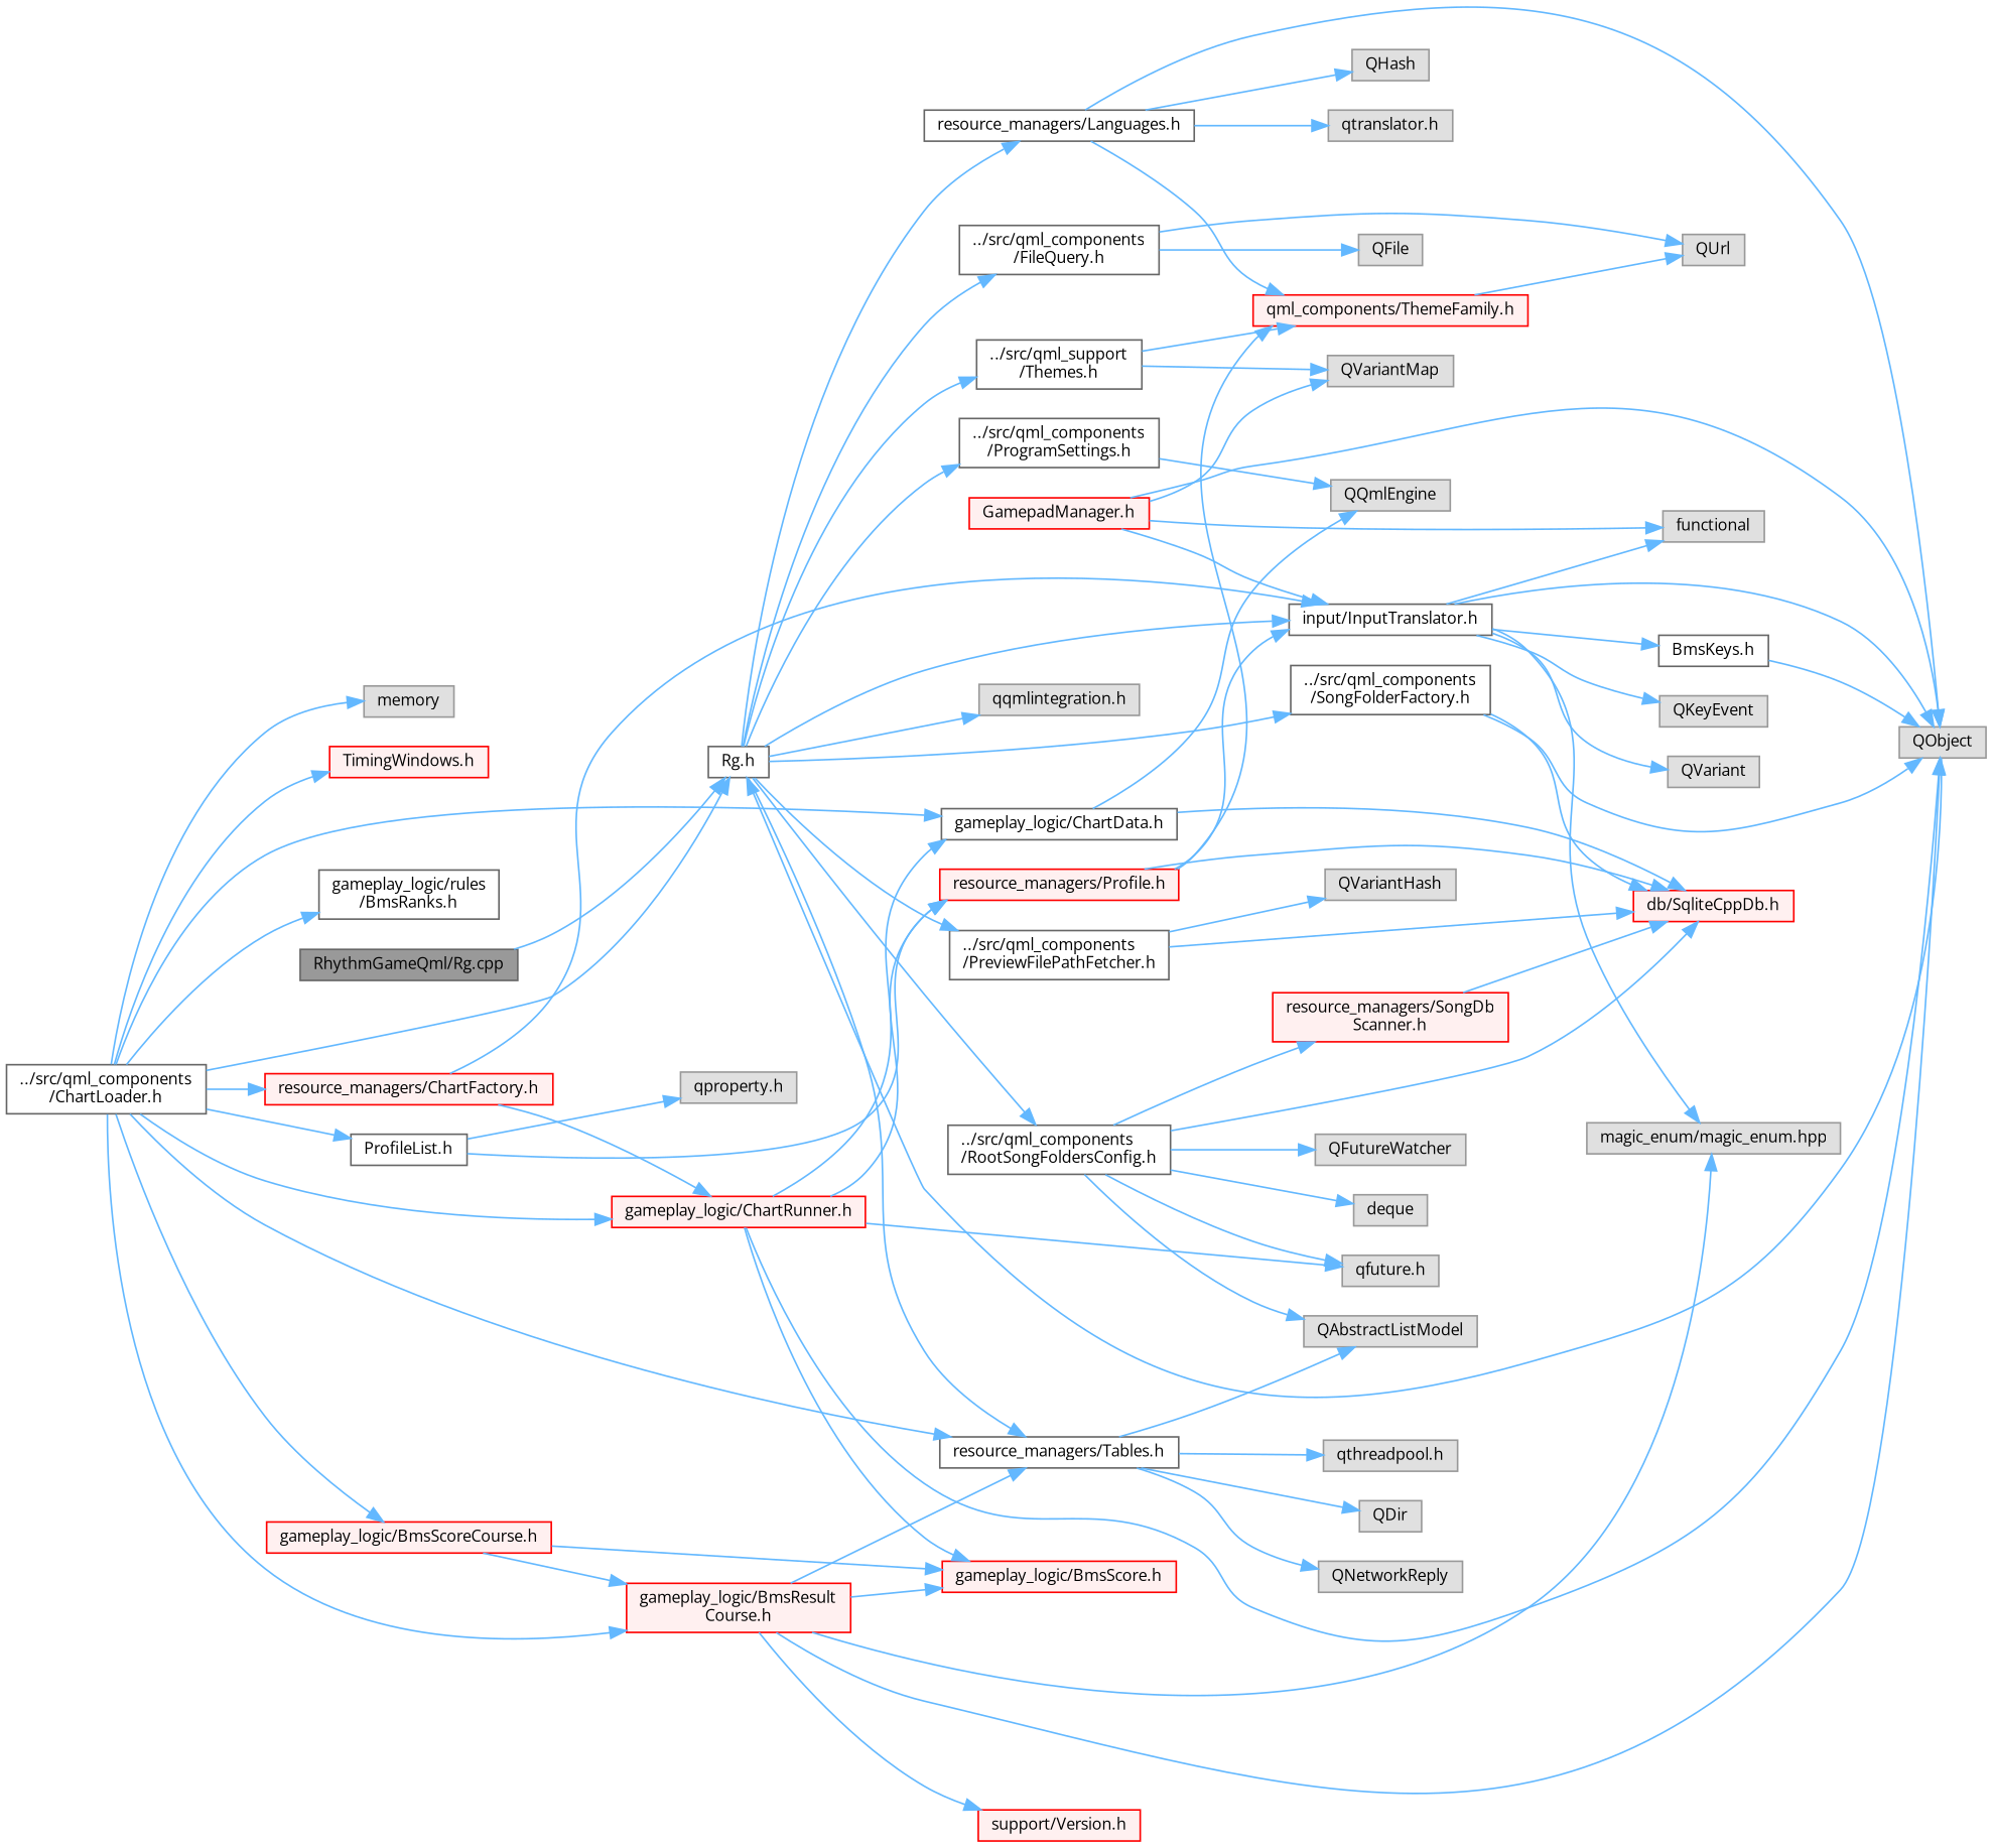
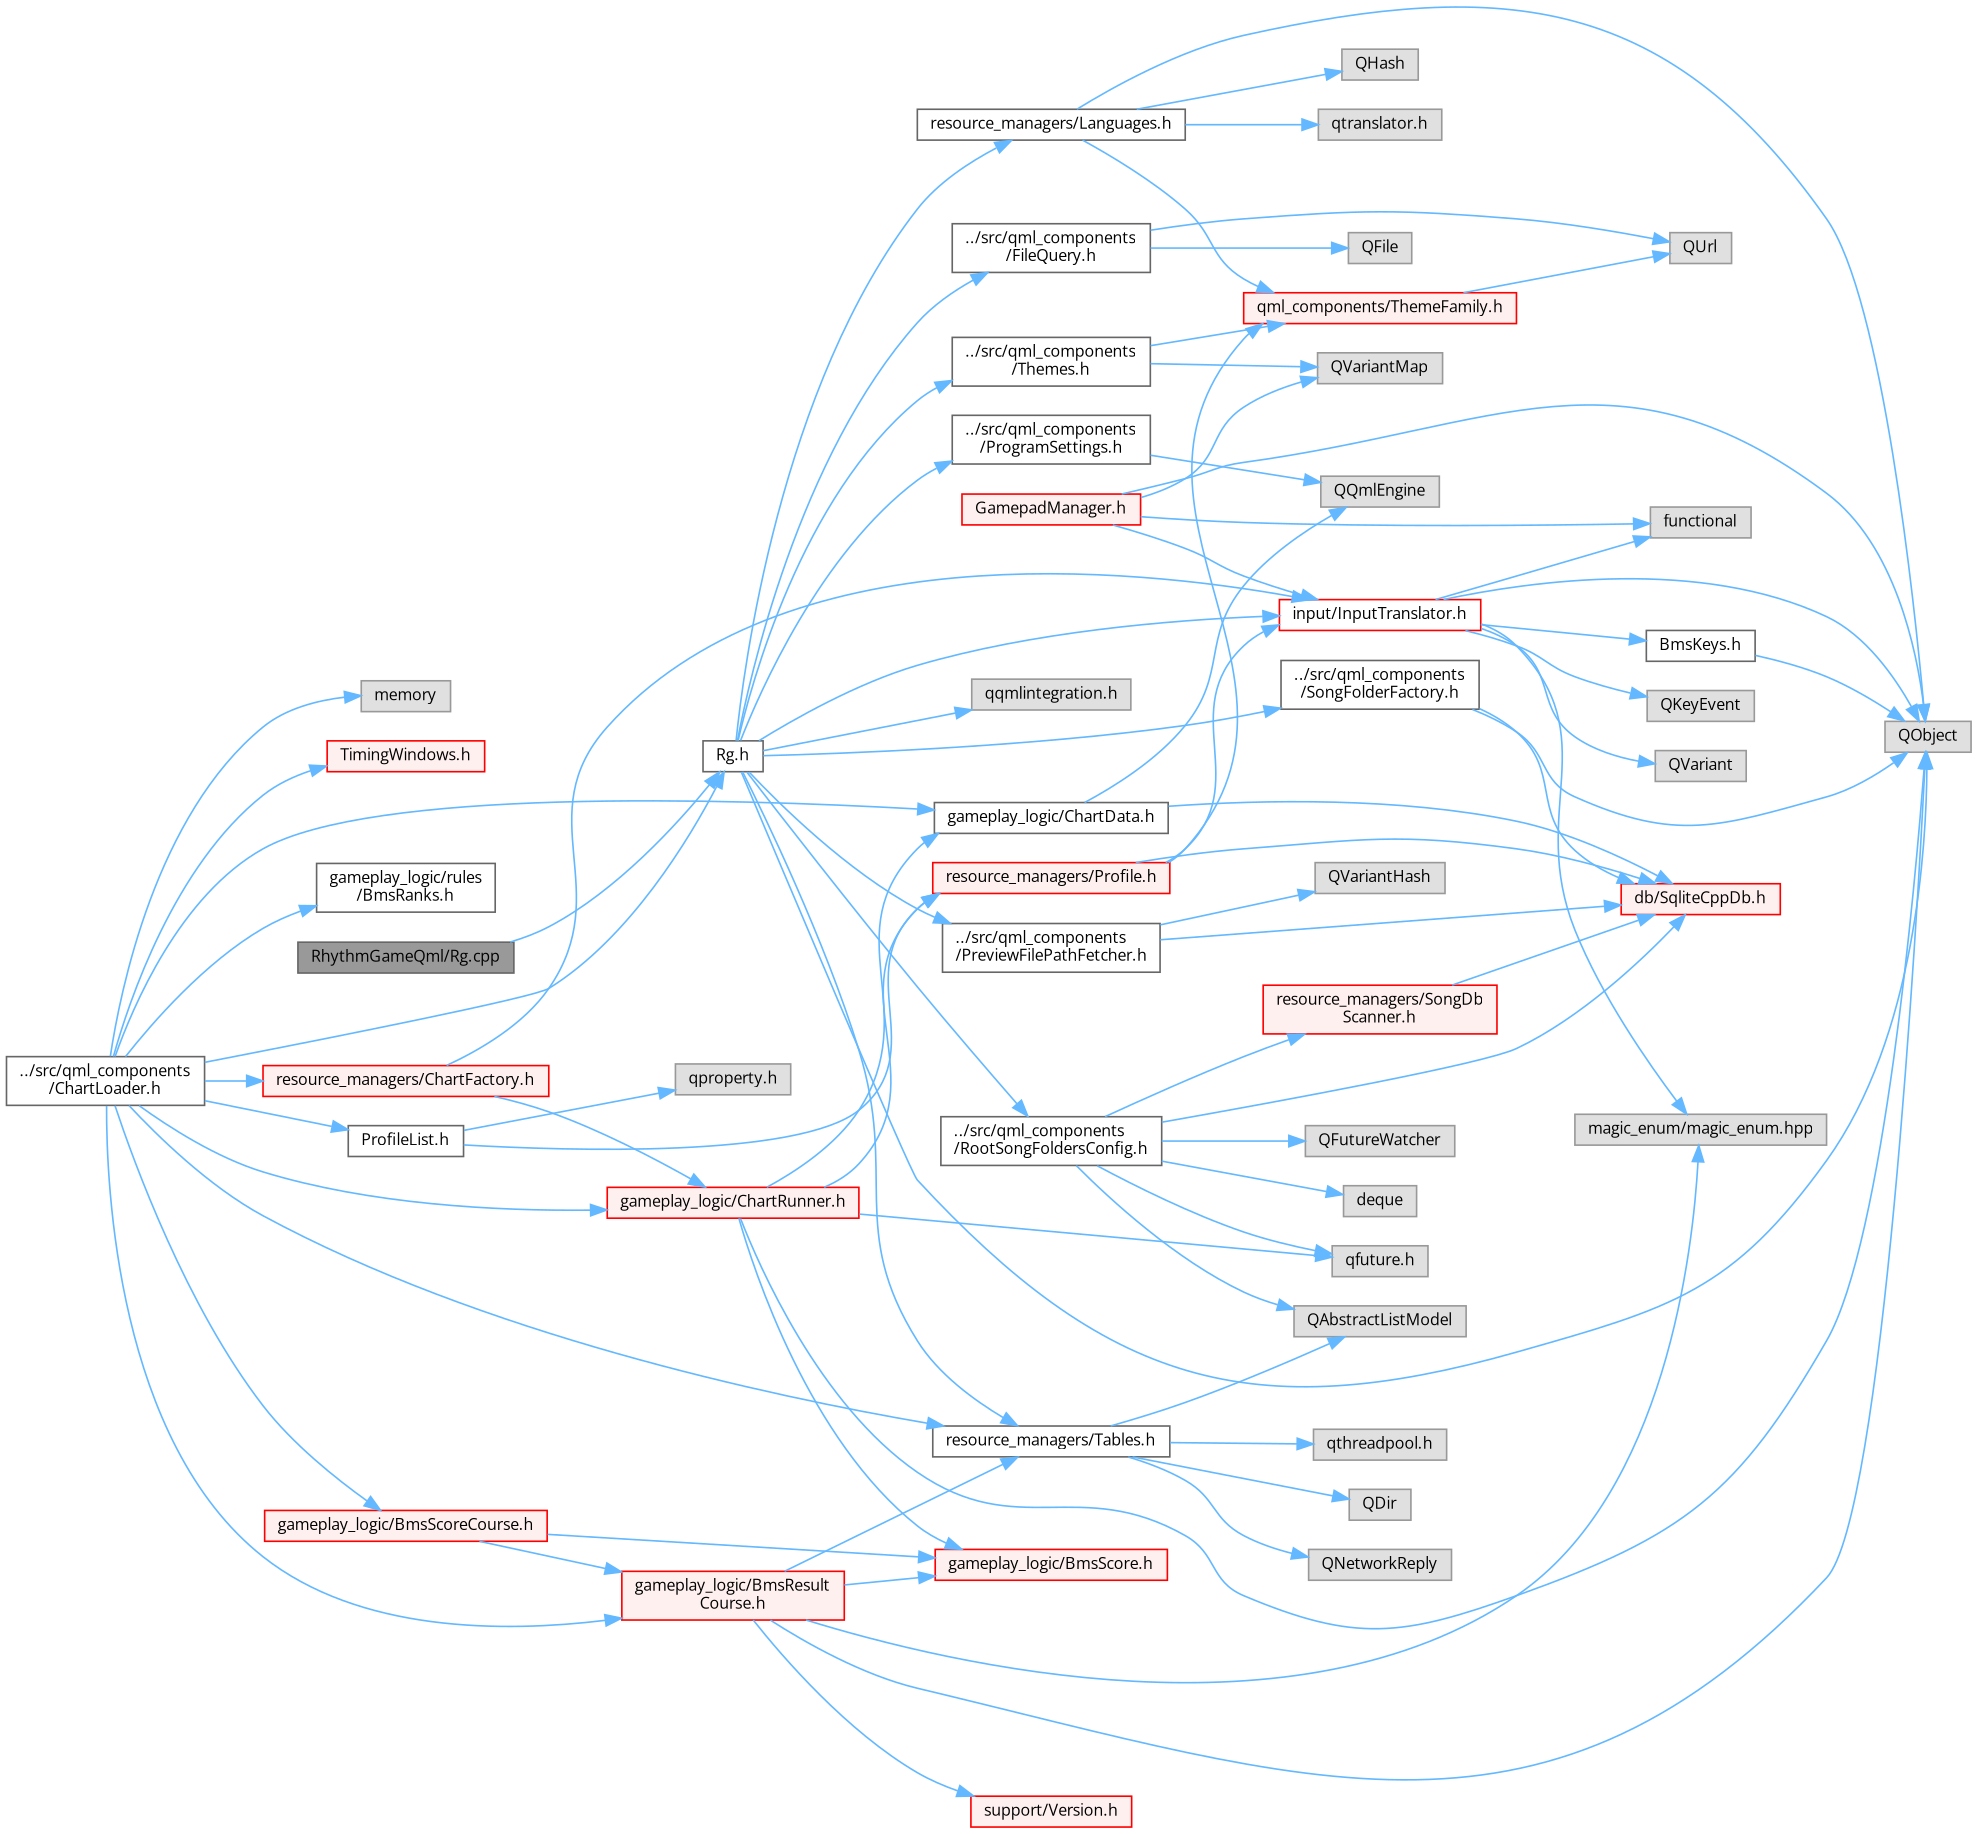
  digraph {
    fontname="Open Sans"
    rankdir=LR
    node [color=grey60 fillcolor="#E0E0E0" fontname="Open Sans" fontsize=10 shape=box style=filled]
    edge [color=steelblue1 fontname="Open Sans" fontsize=10 labelfontname=Helvetica labelfontsize=10 style=solid]
    n1 [color=gray40 fillcolor=grey60 fontcolor=black height=0.2 label="RhythmGameQml/Rg.cpp" width=0.4]
    n2 [color=grey40 fillcolor=white height=0.2 label="Rg.h" width=0.4]
-   n3 [color=grey40 fillcolor=white height=0.2 label="input/InputTranslator.h" width=0.4]
+   n3 [color=red fillcolor=white height=0.2 label="input/InputTranslator.h" width=0.4]
    n4 [height=0.2 label=QObject width=0.4]
    n5 [color=grey40 fillcolor=white height=0.2 label="resource_managers/Tables.h" width=0.4]
    n6 [color=grey40 fillcolor=white height=0.2 label="../src/qml_components\l/FileQuery.h" width=0.4]
    n7 [color=grey40 fillcolor=white height=0.2 label="../src/qml_components\l/PreviewFilePathFetcher.h" width=0.4]
    n8 [color=grey40 fillcolor=white height=0.2 label="../src/qml_components\l/ProgramSettings.h" width=0.4]
    n9 [color=grey40 fillcolor=white height=0.2 label="../src/qml_components\l/RootSongFoldersConfig.h" width=0.4]
    n10 [color=grey40 fillcolor=white height=0.2 label="../src/qml_components\l/SongFolderFactory.h" width=0.4]
-   n11 [color=grey40 fillcolor=white height=0.2 label="../src/qml_support\l/Themes.h" width=0.4]
+   n11 [color=grey40 fillcolor=white height=0.2 label="../src/qml_components\l/Themes.h" width=0.4]
    n12 [color=grey40 fillcolor=white height=0.2 label="resource_managers/Languages.h" width=0.4]
    n13 [height=0.2 label="qqmlintegration.h" width=0.4]
    n14 [color=grey40 fillcolor=white height=0.2 label="../src/qml_components\l/ChartLoader.h" width=0.4]
    n15 [color=grey40 fillcolor=white height=0.2 label="ProfileList.h" width=0.4]
    n16 [color=red fillcolor="#FFF0F0" height=0.2 label="gameplay_logic/BmsResult\lCourse.h" width=0.4]
    n17 [color=red fillcolor="#FFF0F0" height=0.2 label="gameplay_logic/BmsScoreCourse.h" width=0.4]
    n18 [height=0.2 label=memory width=0.4]
    n19 [color=grey40 fillcolor=white height=0.2 label="gameplay_logic/ChartData.h" width=0.4]
    n20 [color=red fillcolor="#FFF0F0" height=0.2 label="gameplay_logic/ChartRunner.h" width=0.4]
    n21 [color=red fillcolor="#FFF0F0" height=0.2 label="resource_managers/ChartFactory.h" width=0.4]
    n22 [color=red fillcolor="#FFF0F0" height=0.2 label="TimingWindows.h" width=0.4]
    n23 [color=grey40 fillcolor=white height=0.2 label="gameplay_logic/rules\l/BmsRanks.h" width=0.4]
    n24 [color=grey40 fillcolor=white height=0.2 label="BmsKeys.h" width=0.4]
    n25 [height=0.2 label=functional width=0.4]
    n26 [height=0.2 label=QKeyEvent width=0.4]
    n27 [height=0.2 label=QVariant width=0.4]
    n28 [height=0.2 label="magic_enum/magic_enum.hpp" width=0.4]
    n29 [height=0.2 label=QAbstractListModel width=0.4]
    n30 [height=0.2 label=QDir width=0.4]
    n31 [height=0.2 label=QNetworkReply width=0.4]
    n32 [height=0.2 label="qthreadpool.h" width=0.4]
    n33 [height=0.2 label=QUrl width=0.4]
    n34 [height=0.2 label=QFile width=0.4]
    n35 [color=red fillcolor="#FFF0F0" height=0.2 label="db/SqliteCppDb.h" width=0.4]
    n36 [height=0.2 label=QVariantHash width=0.4]
    n37 [height=0.2 label=QQmlEngine width=0.4]
    n38 [height=0.2 label="qfuture.h" width=0.4]
    n39 [color=red fillcolor="#FFF0F0" height=0.2 label="resource_managers/SongDb\lScanner.h" width=0.4]
    n40 [height=0.2 label=QFutureWatcher width=0.4]
    n41 [height=0.2 label=deque width=0.4]
    n42 [color=red fillcolor="#FFF0F0" height=0.2 label="qml_components/ThemeFamily.h" width=0.4]
    n43 [height=0.2 label=QVariantMap width=0.4]
    n44 [height=0.2 label=QHash width=0.4]
    n45 [height=0.2 label="qtranslator.h" width=0.4]
    n46 [color=red fillcolor="#FFF0F0" height=0.2 label="resource_managers/Profile.h" width=0.4]
    n47 [height=0.2 label="qproperty.h" width=0.4]
    n48 [color=red fillcolor="#FFF0F0" height=0.2 label="gameplay_logic/BmsScore.h" width=0.4]
    n49 [color=red fillcolor="#FFF0F0" height=0.2 label="support/Version.h" width=0.4]
    n50 [color=red fillcolor="#FFF0F0" height=0.2 label="GamepadManager.h" width=0.4]
    n1 -> n2
    n2 -> n3
-   n4 -> n2
+   n2 -> n4
    n2 -> n5
    n2 -> n6
    n2 -> n7
    n2 -> n8
    n2 -> n9
    n2 -> n10
    n2 -> n11
    n2 -> n12
    n2 -> n13
    n3 -> n4
    n3 -> n24
    n3 -> n25
    n3 -> n26
    n3 -> n27
    n3 -> n28
    n5 -> n29
    n5 -> n30
    n5 -> n31
    n5 -> n32
    n6 -> n33
    n6 -> n34
    n7 -> n35
    n7 -> n36
    n8 -> n37
    n9 -> n29
    n9 -> n35
    n9 -> n38
    n9 -> n39
    n9 -> n40
    n9 -> n41
    n10 -> n4
    n10 -> n35
    n11 -> n42
    n11 -> n43
    n12 -> n4
    n12 -> n42
    n12 -> n44
    n12 -> n45
    n14 -> n2
    n14 -> n5
    n14 -> n15
    n14 -> n16
    n14 -> n17
    n14 -> n18
    n14 -> n19
    n14 -> n20
    n14 -> n21
    n14 -> n22
    n14 -> n23
    n15 -> n46
    n15 -> n47
    n16 -> n4
    n16 -> n5
    n16 -> n28
    n16 -> n48
    n16 -> n49
    n17 -> n16
    n17 -> n48
    n19 -> n35
    n19 -> n37
    n20 -> n4
    n20 -> n19
    n20 -> n38
    n20 -> n46
    n20 -> n48
    n21 -> n3
    n21 -> n20
    n24 -> n4
    n39 -> n35
    n42 -> n33
    n46 -> n3
    n46 -> n35
    n46 -> n42
    n50 -> n3
    n50 -> n4
    n50 -> n25
    n50 -> n43
  }
